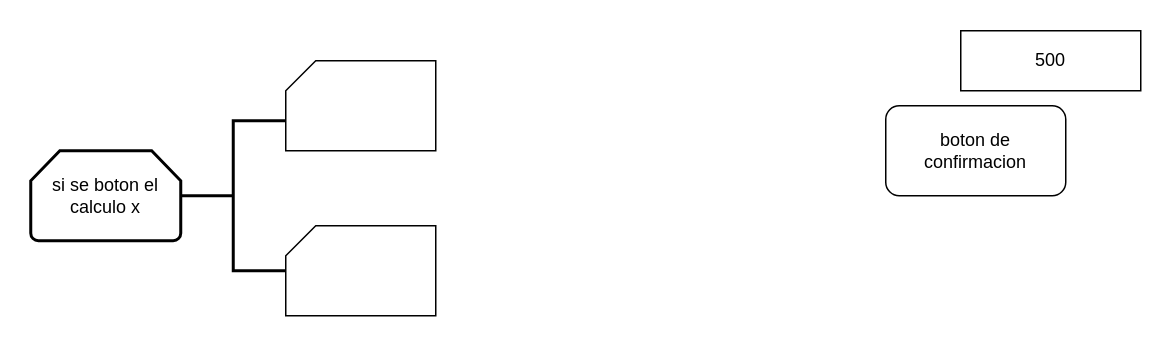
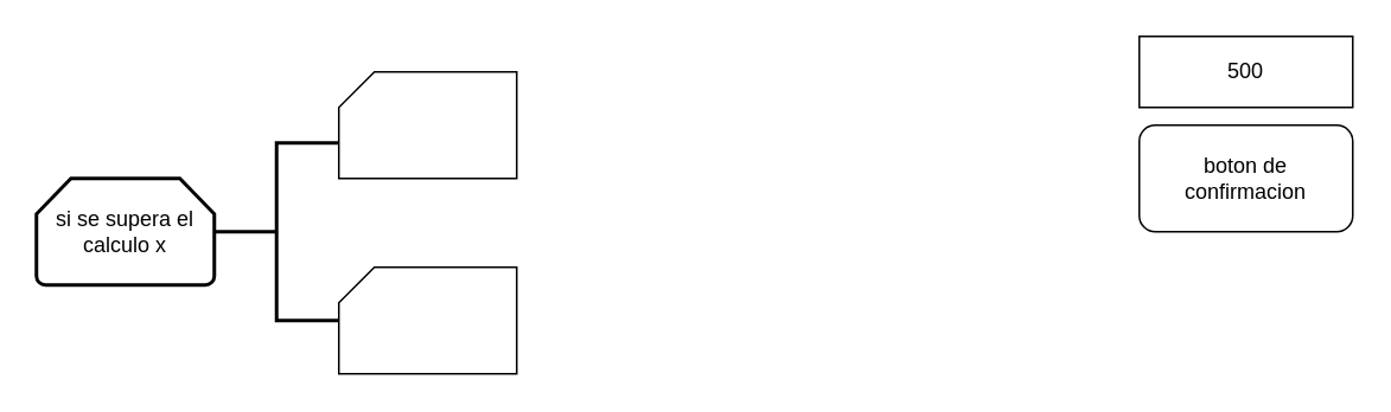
  <mxCell id="0" />
  <mxCell id="1" parent="0" />
  <mxCell id="2" value="500" style="whiteSpace=wrap;html=1;arcSize=0;rounded=0;" vertex="1" parent="1"><mxGeometry x="640" y="20" width="120" height="40" as="geometry" /></mxCell>
- <mxCell id="3" value="boton de confirmacion" style="rounded=1;whiteSpace=wrap;html=1;" vertex="1" parent="1"><mxGeometry x="590" y="70" width="120" height="60" as="geometry" /></mxCell>
+ <mxCell id="3" value="boton de confirmacion" style="rounded=1;whiteSpace=wrap;html=1;" vertex="1" parent="1"><mxGeometry x="640" y="70" width="120" height="60" as="geometry" /></mxCell>
  <mxCell id="4" value="" style="verticalLabelPosition=bottom;verticalAlign=top;html=1;shape=card;whiteSpace=wrap;size=20;arcSize=12;" vertex="1" parent="1"><mxGeometry x="190" y="40" width="100" height="60" as="geometry" /></mxCell>
- <mxCell id="5" value="si se boton el calculo x" style="strokeWidth=2;html=1;shape=mxgraph.flowchart.loop_limit;whiteSpace=wrap;" vertex="1" parent="1"><mxGeometry x="20" y="100" width="100" height="60" as="geometry" /></mxCell>
+ <mxCell id="5" value="si se supera el calculo x" style="strokeWidth=2;html=1;shape=mxgraph.flowchart.loop_limit;whiteSpace=wrap;" vertex="1" parent="1"><mxGeometry x="20" y="100" width="100" height="60" as="geometry" /></mxCell>
  <mxCell id="6" value="" style="strokeWidth=2;html=1;shape=mxgraph.flowchart.annotation_2;align=left;labelPosition=right;pointerEvents=1;" vertex="1" parent="1"><mxGeometry x="120" y="80" width="70" height="100" as="geometry" /></mxCell>
  <mxCell id="7" value="" style="verticalLabelPosition=bottom;verticalAlign=top;html=1;shape=card;whiteSpace=wrap;size=20;arcSize=12;" vertex="1" parent="1"><mxGeometry x="190" y="150" width="100" height="60" as="geometry" /></mxCell>
